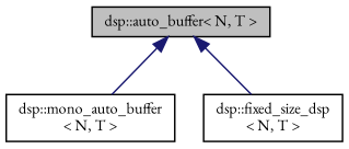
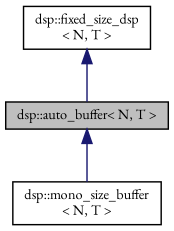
  digraph {
    fontname="EB Garamond"
    node [color=black fillcolor=white fontname="EB Garamond" fontsize=10 shape=record style=filled]
    edge [color=midnightblue dir=back fontname="EB Garamond" fontsize=10 labelfontname=Helvetica labelfontsize=10 style=solid]
    n1 [fillcolor=grey75 fontcolor=black height=0.2 label="dsp::auto_buffer\< N, T \>" width=0.4]
-   n2 [height=0.2 label="dsp::mono_auto_buffer\l\< N, T \>" width=0.4]
+   n2 [height=0.2 label="dsp::mono_size_buffer\l\< N, T \>" width=0.4]
    n3 [height=0.2 label="dsp::fixed_size_dsp\l\< N, T \>" width=0.4]
    n1 -> n2
-   n1 -> n3
+   n3 -> n1
  }
